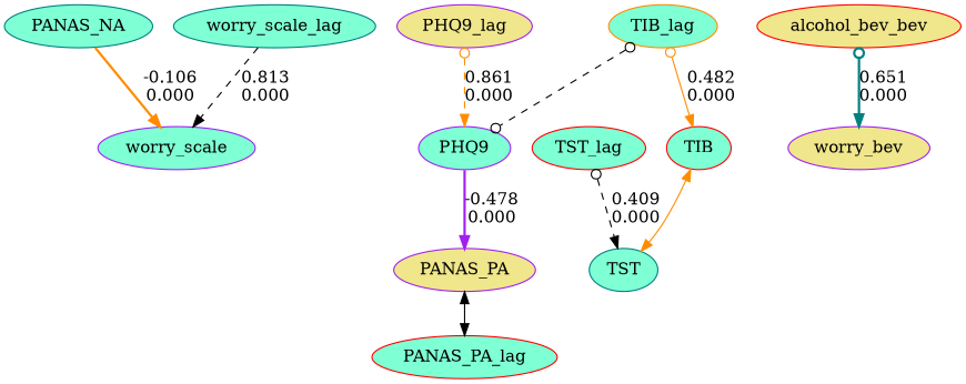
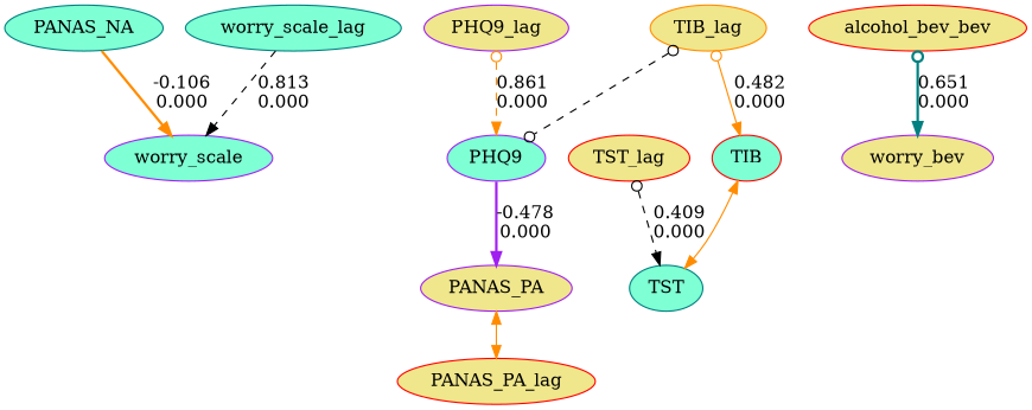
  digraph {
    node [color=purple fillcolor=aquamarine shape=oval style=filled]
    edge [arrowhead=normal arrowtail=odot color=darkorange dir=both style=dashed]
    PANAS_NA [color=teal]
    worry_scale
    PANAS_PA [fillcolor=khaki]
    PHQ9
-   PANAS_PA_lag [color=red]
-   TIB_lag [color=darkorange]
+   PANAS_PA_lag [color=red fillcolor=khaki]
+   TIB_lag [color=darkorange fillcolor=khaki]
    TIB [color=red]
    TST [color=teal]
-   TST_lag [color=red]
+   TST_lag [color=red fillcolor=khaki]
    n10 [color=red fillcolor=khaki label=alcohol_bev_bev]
    n11 [fillcolor=khaki label=worry_bev]
    PHQ9_lag [fillcolor=khaki]
    worry_scale_lag [color=teal]
    PANAS_NA -> worry_scale [arrowtail=none label="-0.106\n0.000" style=bold]
-   PANAS_PA -> PANAS_PA_lag [arrowtail=normal color=black style=solid]
+   PANAS_PA -> PANAS_PA_lag [arrowtail=normal style=solid]
    PHQ9 -> PANAS_PA [arrowtail=none color=purple label="-0.478\n0.000" style=bold]
    TIB_lag -> PHQ9 [arrowhead=odot color=black]
    TIB_lag -> TIB [label="0.482\n0.000" style=solid]
    TIB -> TST [arrowtail=normal style=solid]
    TST_lag -> TST [color=black label="0.409\n0.000"]
    n10 -> n11 [color=teal label="0.651\n0.000" style=bold]
    PHQ9_lag -> PHQ9 [label="0.861\n0.000"]
    worry_scale_lag -> worry_scale [arrowtail=none color=black label="0.813\n0.000"]
  }
